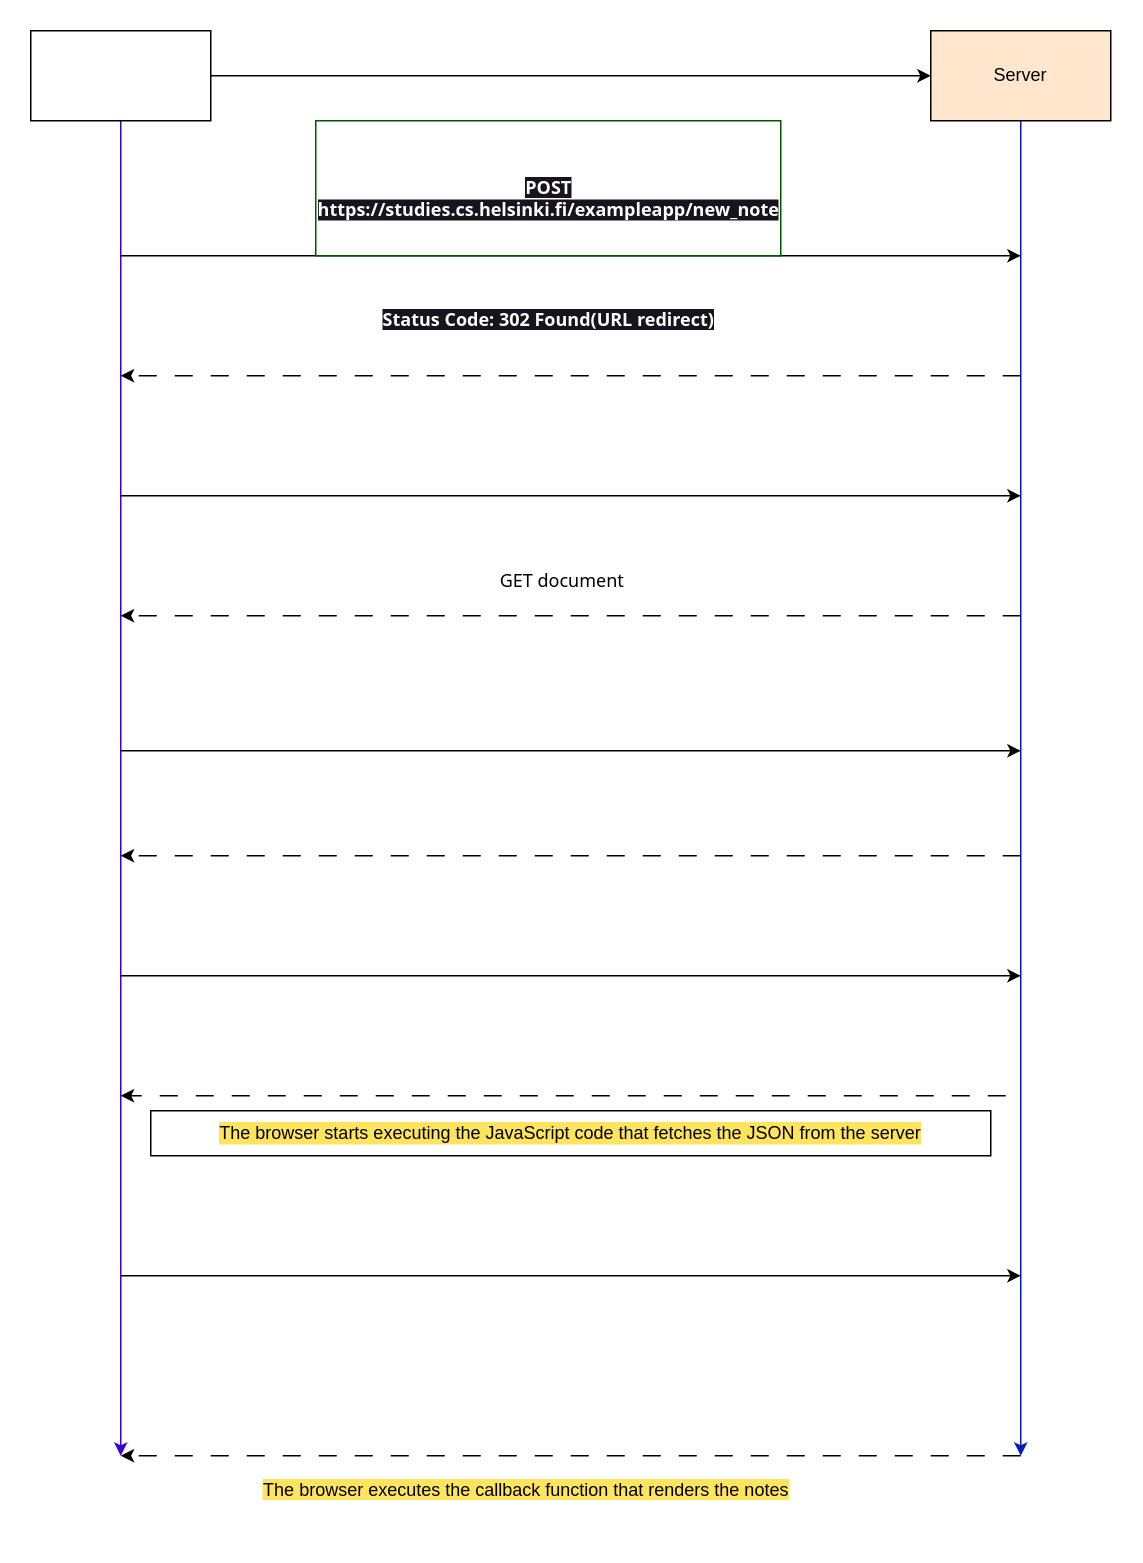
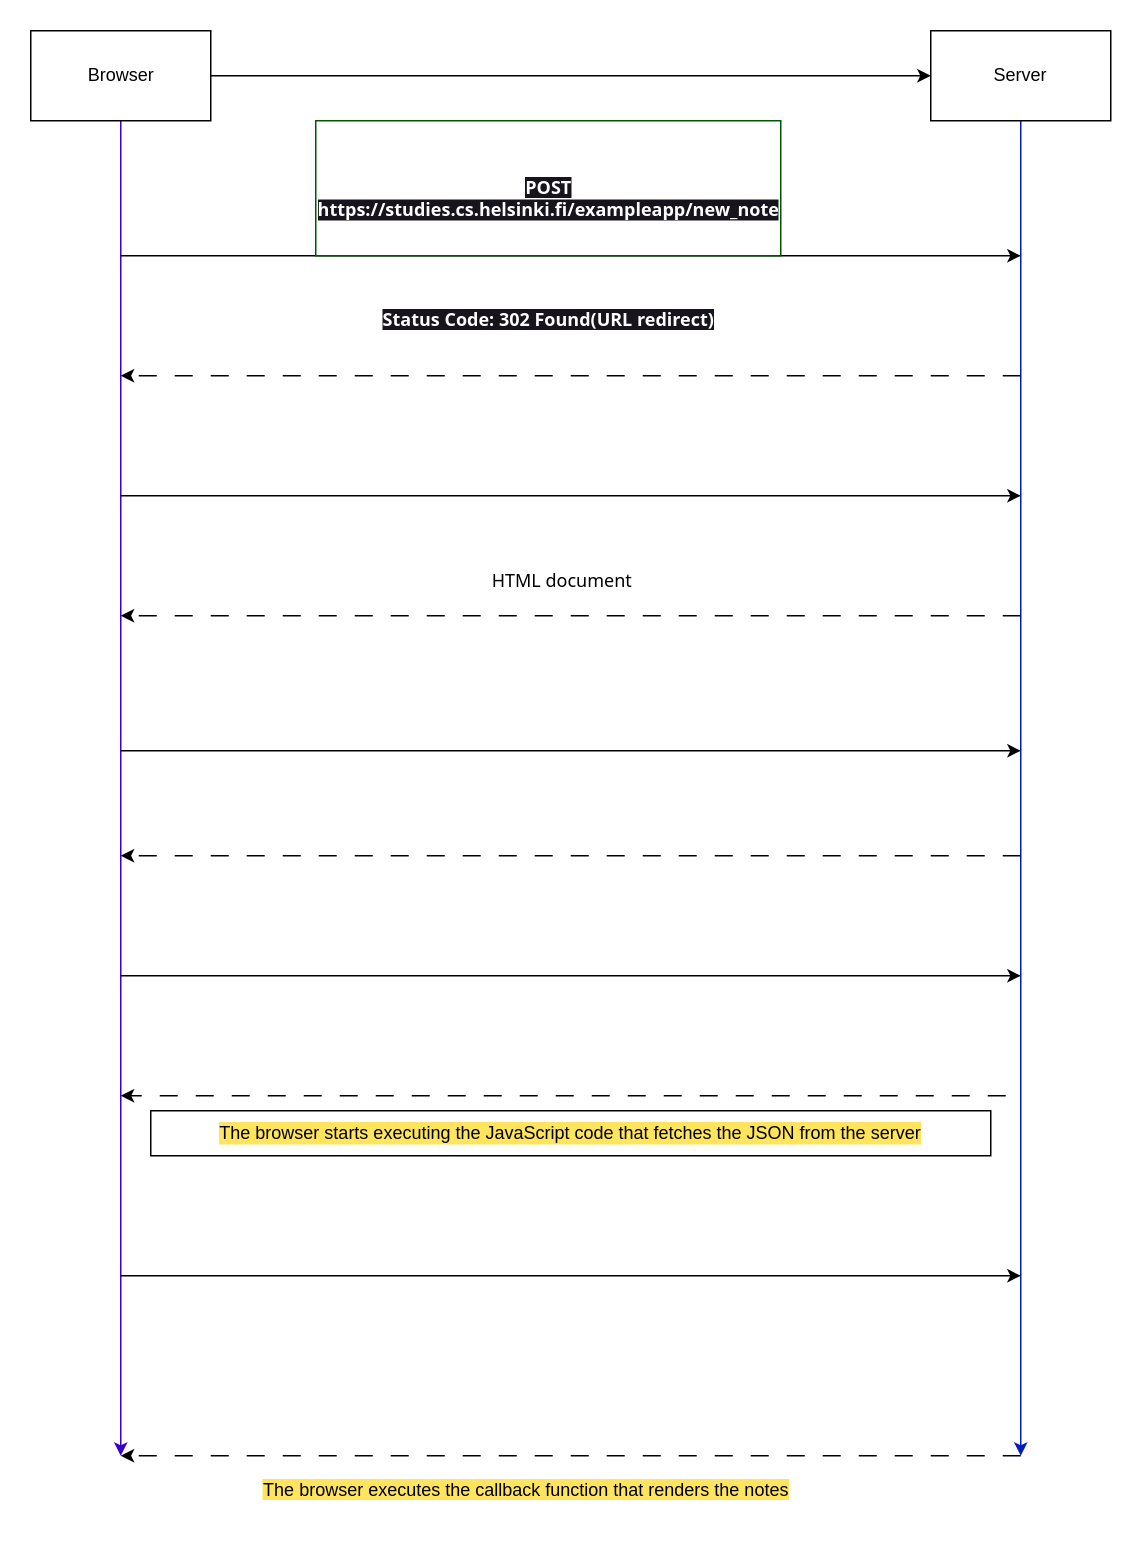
  <mxCell id="0" />
  <mxCell id="1" parent="0" />
  <mxCell id="2" value="" style="edgeStyle=none;html=1;entryX=0;entryY=0.5;entryDx=0;entryDy=0;" edge="1" parent="1" source="4" target="6"><mxGeometry relative="1" as="geometry"><mxPoint x="540" y="50" as="targetPoint" /></mxGeometry></mxCell>
  <mxCell id="3" value="" style="edgeStyle=none;html=1;fillColor=#6a00ff;strokeColor=#3700CC;" edge="1" parent="1" source="4"><mxGeometry relative="1" as="geometry"><mxPoint x="80" y="970" as="targetPoint" /><Array as="points"><mxPoint x="80" y="720" /></Array></mxGeometry></mxCell>
  <mxCell id="4" value="" style="rounded=0;whiteSpace=wrap;html=1;" vertex="1" parent="1"><mxGeometry x="20" y="20" width="120" height="60" as="geometry" /></mxCell>
  <mxCell id="5" style="edgeStyle=none;html=1;fillColor=#0050ef;strokeColor=#001DBC;" edge="1" parent="1" source="6"><mxGeometry relative="1" as="geometry"><mxPoint x="680" y="970" as="targetPoint" /><Array as="points"><mxPoint x="680" y="220" /></Array></mxGeometry></mxCell>
- <mxCell id="6" value="Server&lt;br&gt;" style="rounded=0;whiteSpace=wrap;html=1;fillColor=#ffe6cc;" vertex="1" parent="1"><mxGeometry x="620" y="20" width="120" height="60" as="geometry" /></mxCell>
+ <mxCell id="6" value="Server&lt;br&gt;" style="rounded=0;whiteSpace=wrap;html=1;" vertex="1" parent="1"><mxGeometry x="620" y="20" width="120" height="60" as="geometry" /></mxCell>
+ <mxCell id="7" value="Browser&lt;br&gt;" style="text;html=1;align=center;verticalAlign=middle;resizable=0;points=[];autosize=1;strokeColor=none;fillColor=none;" vertex="1" parent="1"><mxGeometry x="45" y="35" width="70" height="30" as="geometry" /></mxCell>
  <mxCell id="8" value="" style="endArrow=classic;html=1;" edge="1" parent="1"><mxGeometry width="50" height="50" relative="1" as="geometry"><mxPoint x="80" y="170" as="sourcePoint" /><mxPoint x="680" y="170" as="targetPoint" /></mxGeometry></mxCell>
  <mxCell id="9" value="&lt;h4&gt;&lt;span style=&quot;background-color: rgb(23, 20, 29);&quot;&gt;&lt;br&gt;&lt;span style=&quot;font-family: system-ui, sans-serif; text-align: start;&quot;&gt;POST&lt;br&gt;&lt;/span&gt;&lt;span style=&quot;font-family: system-ui, sans-serif; text-align: start;&quot;&gt;https://studies.cs.helsinki.fi/exampleapp/new_note&lt;/span&gt;&lt;/span&gt;&lt;/h4&gt;" style="text;html=1;align=center;verticalAlign=middle;resizable=0;points=[];autosize=1;strokeColor=#005700;fillColor=none;fontColor=#ffffff;" vertex="1" parent="1"><mxGeometry x="210" y="80" width="310" height="90" as="geometry" /></mxCell>
  <mxCell id="10" value="&lt;h4&gt;&lt;span style=&quot;background-color: rgb(23, 20, 29);&quot;&gt;&lt;br&gt;&lt;span style=&quot;font-family: system-ui, sans-serif; text-align: start;&quot;&gt;Status Code: 302 Found(URL redirect)&lt;/span&gt;&lt;/span&gt;&lt;/h4&gt;" style="text;html=1;align=center;verticalAlign=middle;resizable=0;points=[];autosize=1;strokeColor=none;fillColor=none;fontColor=#FFFFFF;" vertex="1" parent="1"><mxGeometry x="250" y="165" width="230" height="80" as="geometry" /></mxCell>
  <mxCell id="11" value="" style="endArrow=classic;html=1;fontColor=#FFFFFF;jumpStyle=gap;dashed=1;dashPattern=12 12;" edge="1" parent="1"><mxGeometry relative="1" as="geometry"><mxPoint x="680" y="250" as="sourcePoint" /><mxPoint x="80" y="250" as="targetPoint" /></mxGeometry></mxCell>
  <mxCell id="12" value="" style="edgeLabel;resizable=0;html=1;align=center;verticalAlign=middle;labelBackgroundColor=#17141d;strokeColor=default;fontColor=#FFFFFF;fillColor=none;" connectable="0" vertex="1" parent="11"><mxGeometry relative="1" as="geometry" /></mxCell>
  <mxCell id="13" value="" style="edgeLabel;resizable=0;html=1;align=left;verticalAlign=bottom;labelBackgroundColor=#17141d;strokeColor=default;fontColor=#FFFFFF;fillColor=none;" connectable="0" vertex="1" parent="11"><mxGeometry x="-1" relative="1" as="geometry" /></mxCell>
  <mxCell id="14" value="" style="edgeLabel;resizable=0;html=1;align=right;verticalAlign=bottom;labelBackgroundColor=#17141d;strokeColor=default;fontColor=#FFFFFF;fillColor=none;" connectable="0" vertex="1" parent="11"><mxGeometry x="1" relative="1" as="geometry" /></mxCell>
  <mxCell id="15" value="" style="endArrow=classic;html=1;" edge="1" parent="1"><mxGeometry width="50" height="50" relative="1" as="geometry"><mxPoint x="80" y="330" as="sourcePoint" /><mxPoint x="680" y="330" as="targetPoint" /></mxGeometry></mxCell>
  <mxCell id="16" value="&lt;div style=&quot;display: flex; line-height: 20px; padding-left: 8px; gap: 12px; user-select: text;&quot; class=&quot;row&quot;&gt;&lt;div style=&quot;display: flex; overflow-wrap: anywhere; margin-inline-end: 14px;&quot; class=&quot;header-value&quot;&gt;&lt;span style=&quot;white-space: pre;&quot;&gt;&#09;&lt;/span&gt;&lt;div style=&quot;display: flex; overflow-wrap: anywhere; margin-inline-end: 14px;&quot; class=&quot;header-value&quot;&gt;&lt;br&gt;&lt;/div&gt;GET&amp;nbsp;&lt;span style=&quot;background-color: initial;&quot;&gt;&amp;nbsp;&lt;/span&gt;&lt;span style=&quot;background-color: initial;&quot;&gt;https://studies.cs.helsinki.fi/exampleapp/notes&lt;/span&gt;&lt;/div&gt;&lt;div&gt;&lt;br&gt;&lt;/div&gt;&lt;/div&gt;&lt;div style=&quot;display: flex; line-height: 20px; padding-left: 8px; gap: 12px; user-select: text;&quot; class=&quot;row&quot;&gt;&lt;/div&gt;" style="text;html=1;align=center;verticalAlign=middle;resizable=0;points=[];autosize=1;strokeColor=none;fillColor=none;fontColor=#FFFFFF;" vertex="1" parent="1"><mxGeometry x="165" y="285" width="370" height="30" as="geometry" /></mxCell>
  <mxCell id="17" value="" style="endArrow=classic;html=1;" edge="1" parent="1"><mxGeometry width="50" height="50" relative="1" as="geometry"><mxPoint x="80" y="500" as="sourcePoint" /><mxPoint x="680" y="500" as="targetPoint" /></mxGeometry></mxCell>
  <mxCell id="18" value="&lt;span style=&quot;color: rgba(0, 0, 0, 0); font-family: monospace; font-size: 0px; text-align: start;&quot;&gt;%3CmxGraphModel%3E%3Croot%3E%3CmxCell%20id%3D%220%22%2F%3E%3CmxCell%20id%3D%221%22%20parent%3D%220%22%2F%3E%3CmxCell%20id%3D%222%22%20value%3D%22%26lt%3Bdiv%20style%3D%26quot%3Bdisplay%3A%20flex%3B%20line-height%3A%2020px%3B%20padding-left%3A%208px%3B%20gap%3A%2012px%3B%20user-select%3A%20text%3B%26quot%3B%20class%3D%26quot%3Brow%26quot%3B%26gt%3B%26lt%3Bdiv%20style%3D%26quot%3Bdisplay%3A%20flex%3B%20overflow-wrap%3A%20anywhere%3B%20margin-inline-end%3A%2014px%3B%26quot%3B%20class%3D%26quot%3Bheader-value%26quot%3B%26gt%3B%26lt%3Bspan%20style%3D%26quot%3Bwhite-space%3A%20pre%3B%26quot%3B%26gt%3B%26%239%3B%26lt%3B%2Fspan%26gt%3B%26lt%3Bdiv%20style%3D%26quot%3Bdisplay%3A%20flex%3B%20overflow-wrap%3A%20anywhere%3B%20margin-inline-end%3A%2014px%3B%26quot%3B%20class%3D%26quot%3Bheader-value%26quot%3B%26gt%3B%26lt%3Bbr%26gt%3B%26lt%3B%2Fdiv%26gt%3BGET%26amp%3Bnbsp%3B%26lt%3Bspan%20style%3D%26quot%3Bbackground-color%3A%20initial%3B%26quot%3B%26gt%3B%26amp%3Bnbsp%3B%26lt%3B%2Fspan%26gt%3B%26lt%3Bspan%20style%3D%26quot%3Bbackground-color%3A%20initial%3B%26quot%3B%26gt%3Bhttps%3A%2F%2Fstudies.cs.helsinki.fi%2Fexampleapp%2Fnotes%26lt%3B%2Fspan%26gt%3B%26lt%3B%2Fdiv%26gt%3B%26lt%3Bdiv%26gt%3B%26lt%3Bbr%26gt%3B%26lt%3B%2Fdiv%26gt%3B%26lt%3B%2Fdiv%26gt%3B%26lt%3Bdiv%20style%3D%26quot%3Bdisplay%3A%20flex%3B%20line-height%3A%2020px%3B%20padding-left%3A%208px%3B%20gap%3A%2012px%3B%20user-select%3A%20text%3B%26quot%3B%20class%3D%26quot%3Brow%26quot%3B%26gt%3B%26lt%3B%2Fdiv%26gt%3B%22%20style%3D%22text%3Bhtml%3D1%3Balign%3Dcenter%3BverticalAlign%3Dmiddle%3Bresizable%3D0%3Bpoints%3D%5B%5D%3Bautosize%3D1%3BstrokeColor%3Dnone%3BfillColor%3Dnone%3BfontColor%3D%23FFFFFF%3B%22%20vertex%3D%221%22%20parent%3D%221%22%3E%3CmxGeometry%20x%3D%22225%22%20y%3D%22315%22%20width%3D%22370%22%20height%3D%2230%22%20as%3D%22geometry%22%2F%3E%3C%2FmxCell%3E%3C%2Froot%3E%3C%2FmxGraphModel%3E&lt;/span&gt;" style="text;html=1;align=center;verticalAlign=middle;resizable=0;points=[];autosize=1;strokeColor=none;fillColor=none;fontColor=#FFFFFF;" vertex="1" parent="1"><mxGeometry x="350" y="365" width="20" height="30" as="geometry" /></mxCell>
- <mxCell id="19" value="&lt;div&gt;&lt;div&gt;&lt;div style=&quot;display: flex; line-height: 20px; padding-left: 8px; gap: 12px; user-select: text; margin-top: 2px; font-family: system-ui, sans-serif; text-align: start;&quot; class=&quot;row&quot;&gt;&lt;div style=&quot;&quot;&gt;&lt;span style=&quot;&quot;&gt;GET document&lt;/span&gt;&lt;/div&gt;&lt;/div&gt;&lt;div style=&quot;display: flex; line-height: 20px; padding-left: 8px; gap: 12px; user-select: text; font-family: system-ui, sans-serif; text-align: start;&quot; class=&quot;row&quot;&gt;&lt;/div&gt;&lt;/div&gt;&lt;/div&gt;" style="text;html=1;align=center;verticalAlign=middle;resizable=0;points=[];autosize=1;strokeColor=none;fillColor=none;fontColor=default;labelBackgroundColor=default;" vertex="1" parent="1"><mxGeometry x="310" y="365" width="120" height="40" as="geometry" /></mxCell>
+ <mxCell id="19" value="&lt;div&gt;&lt;div&gt;&lt;div style=&quot;display: flex; line-height: 20px; padding-left: 8px; gap: 12px; user-select: text; margin-top: 2px; font-family: system-ui, sans-serif; text-align: start;&quot; class=&quot;row&quot;&gt;&lt;div style=&quot;&quot;&gt;&lt;span style=&quot;&quot;&gt;HTML document&lt;/span&gt;&lt;/div&gt;&lt;/div&gt;&lt;div style=&quot;display: flex; line-height: 20px; padding-left: 8px; gap: 12px; user-select: text; font-family: system-ui, sans-serif; text-align: start;&quot; class=&quot;row&quot;&gt;&lt;/div&gt;&lt;/div&gt;&lt;/div&gt;" style="text;html=1;align=center;verticalAlign=middle;resizable=0;points=[];autosize=1;strokeColor=none;fillColor=none;fontColor=default;labelBackgroundColor=default;" vertex="1" parent="1"><mxGeometry x="310" y="365" width="120" height="40" as="geometry" /></mxCell>
  <mxCell id="20" value="" style="endArrow=classic;html=1;fontColor=#FFFFFF;jumpStyle=gap;dashed=1;dashPattern=12 12;" edge="1" parent="1"><mxGeometry relative="1" as="geometry"><mxPoint x="680" y="410" as="sourcePoint" /><mxPoint x="80" y="410" as="targetPoint" /></mxGeometry></mxCell>
  <mxCell id="21" value="" style="edgeLabel;resizable=0;html=1;align=center;verticalAlign=middle;labelBackgroundColor=#17141d;strokeColor=default;fontColor=#FFFFFF;fillColor=none;" connectable="0" vertex="1" parent="20"><mxGeometry relative="1" as="geometry" /></mxCell>
  <mxCell id="22" value="" style="edgeLabel;resizable=0;html=1;align=left;verticalAlign=bottom;labelBackgroundColor=#17141d;strokeColor=default;fontColor=#FFFFFF;fillColor=none;" connectable="0" vertex="1" parent="20"><mxGeometry x="-1" relative="1" as="geometry" /></mxCell>
  <mxCell id="23" value="" style="edgeLabel;resizable=0;html=1;align=right;verticalAlign=bottom;labelBackgroundColor=#17141d;strokeColor=default;fontColor=#FFFFFF;fillColor=none;" connectable="0" vertex="1" parent="20"><mxGeometry x="1" relative="1" as="geometry" /></mxCell>
  <mxCell id="24" value="&lt;div style=&quot;display: flex; line-height: 20px; padding-left: 8px; gap: 12px; user-select: text; margin-top: 2px; font-family: system-ui, sans-serif; text-align: start;&quot; class=&quot;row&quot;&gt;&lt;div style=&quot;word-break: break-all; display: flex; align-items: center; gap: 2px;&quot; class=&quot;header-value&quot;&gt;&lt;font style=&quot;&quot; color=&quot;#ffffff&quot;&gt;GET https://studies.cs.helsinki.fi/exampleapp/main.css&lt;/font&gt;&lt;/div&gt;&lt;div style=&quot;color: rgb(31, 31, 31);&quot;&gt;&lt;br&gt;&lt;/div&gt;&lt;/div&gt;&lt;div style=&quot;display: flex; line-height: 20px; padding-left: 8px; gap: 12px; user-select: text; color: rgb(31, 31, 31); font-family: system-ui, sans-serif; text-align: start; background-color: rgb(255, 255, 255);&quot; class=&quot;row&quot;&gt;&lt;/div&gt;" style="text;html=1;align=center;verticalAlign=middle;resizable=0;points=[];autosize=1;strokeColor=none;fillColor=none;fontColor=default;" vertex="1" parent="1"><mxGeometry x="210" y="450" width="330" height="40" as="geometry" /></mxCell>
  <mxCell id="25" value="" style="endArrow=classic;html=1;fontColor=#FFFFFF;jumpStyle=gap;dashed=1;dashPattern=12 12;" edge="1" parent="1"><mxGeometry relative="1" as="geometry"><mxPoint x="680" y="570" as="sourcePoint" /><mxPoint x="80" y="570" as="targetPoint" /></mxGeometry></mxCell>
  <mxCell id="26" value="" style="edgeLabel;resizable=0;html=1;align=center;verticalAlign=middle;labelBackgroundColor=#17141d;strokeColor=default;fontColor=#FFFFFF;fillColor=none;" connectable="0" vertex="1" parent="25"><mxGeometry relative="1" as="geometry" /></mxCell>
  <mxCell id="27" value="" style="edgeLabel;resizable=0;html=1;align=left;verticalAlign=bottom;labelBackgroundColor=#17141d;strokeColor=default;fontColor=#FFFFFF;fillColor=none;" connectable="0" vertex="1" parent="25"><mxGeometry x="-1" relative="1" as="geometry" /></mxCell>
  <mxCell id="28" value="" style="edgeLabel;resizable=0;html=1;align=right;verticalAlign=bottom;labelBackgroundColor=#17141d;strokeColor=default;fontColor=#FFFFFF;fillColor=none;" connectable="0" vertex="1" parent="25"><mxGeometry x="1" relative="1" as="geometry" /></mxCell>
  <mxCell id="29" value="" style="endArrow=classic;html=1;" edge="1" parent="1"><mxGeometry width="50" height="50" relative="1" as="geometry"><mxPoint x="80" y="650" as="sourcePoint" /><mxPoint x="680" y="650" as="targetPoint" /></mxGeometry></mxCell>
  <mxCell id="30" value="&lt;div style=&quot;word-break: break-all; display: flex; align-items: center; gap: 2px;&quot; class=&quot;header-value&quot;&gt;&lt;font color=&quot;#ffffff&quot;&gt;GET https://studies.cs.helsinki.fi/exampleapp/main.js&lt;/font&gt;&lt;font color=&quot;#ffffff&quot;&gt;&lt;br&gt;&lt;/font&gt;&lt;/div&gt;&lt;div style=&quot;color: rgb(31, 31, 31);&quot;&gt;&lt;br style=&quot;font-family: system-ui, sans-serif; text-align: start;&quot;&gt;&lt;/div&gt;" style="text;html=1;align=center;verticalAlign=middle;resizable=0;points=[];autosize=1;strokeColor=none;fillColor=none;fontColor=#FFFFFF;" vertex="1" parent="1"><mxGeometry x="195" y="615" width="310" height="40" as="geometry" /></mxCell>
  <mxCell id="31" value="" style="endArrow=classic;html=1;fontColor=#FFFFFF;jumpStyle=gap;dashed=1;dashPattern=12 12;" edge="1" parent="1"><mxGeometry relative="1" as="geometry"><mxPoint x="670" y="730" as="sourcePoint" /><mxPoint x="80" y="730" as="targetPoint" /></mxGeometry></mxCell>
  <mxCell id="32" value="" style="edgeLabel;resizable=0;html=1;align=center;verticalAlign=middle;labelBackgroundColor=#17141d;strokeColor=default;fontColor=#FFFFFF;fillColor=none;" connectable="0" vertex="1" parent="31"><mxGeometry relative="1" as="geometry" /></mxCell>
  <mxCell id="33" value="" style="edgeLabel;resizable=0;html=1;align=left;verticalAlign=bottom;labelBackgroundColor=#17141d;strokeColor=default;fontColor=#FFFFFF;fillColor=none;" connectable="0" vertex="1" parent="31"><mxGeometry x="-1" relative="1" as="geometry" /></mxCell>
  <mxCell id="34" value="" style="edgeLabel;resizable=0;html=1;align=right;verticalAlign=bottom;labelBackgroundColor=#17141d;strokeColor=default;fontColor=#FFFFFF;fillColor=none;" connectable="0" vertex="1" parent="31"><mxGeometry x="1" relative="1" as="geometry" /></mxCell>
  <mxCell id="35" value="the JavaScript fle&lt;br&gt;" style="text;html=1;align=center;verticalAlign=middle;resizable=0;points=[];autosize=1;strokeColor=none;fillColor=none;fontColor=#FFFFFF;" vertex="1" parent="1"><mxGeometry x="320" y="680" width="120" height="30" as="geometry" /></mxCell>
  <mxCell id="36" value="&lt;font color=&quot;#000000&quot;&gt;The browser starts executing the JavaScript code that fetches the JSON from the server&lt;br&gt;&lt;/font&gt;" style="rounded=1;whiteSpace=wrap;html=1;labelBackgroundColor=#FFE45E;strokeColor=default;fontColor=#FFFFFF;fillColor=none;arcSize=0;" vertex="1" parent="1"><mxGeometry x="100" y="740" width="560" height="30" as="geometry" /></mxCell>
  <mxCell id="37" value="&lt;br&gt;&lt;span style=&quot;font-family: system-ui, sans-serif; text-align: start;&quot;&gt;&lt;font style=&quot;&quot; color=&quot;#ffffff&quot;&gt;GET &lt;br&gt;https://studies.cs.helsinki.fi/exampleapp/data.json&lt;/font&gt;&lt;/span&gt;" style="text;html=1;align=center;verticalAlign=middle;resizable=0;points=[];autosize=1;strokeColor=none;fillColor=none;fontColor=#000000;" vertex="1" parent="1"><mxGeometry x="205" y="790" width="290" height="60" as="geometry" /></mxCell>
  <mxCell id="38" value="" style="endArrow=classic;html=1;" edge="1" parent="1"><mxGeometry width="50" height="50" relative="1" as="geometry"><mxPoint x="80" y="850" as="sourcePoint" /><mxPoint x="680" y="850" as="targetPoint" /></mxGeometry></mxCell>
  <mxCell id="39" value="" style="endArrow=classic;html=1;fontColor=#FFFFFF;jumpStyle=gap;dashed=1;dashPattern=12 12;" edge="1" parent="1"><mxGeometry relative="1" as="geometry"><mxPoint x="680" y="970" as="sourcePoint" /><mxPoint x="80" y="970" as="targetPoint" /></mxGeometry></mxCell>
  <mxCell id="40" value="" style="edgeLabel;resizable=0;html=1;align=center;verticalAlign=middle;labelBackgroundColor=#17141d;strokeColor=default;fontColor=#FFFFFF;fillColor=none;" connectable="0" vertex="1" parent="39"><mxGeometry relative="1" as="geometry" /></mxCell>
  <mxCell id="41" value="" style="edgeLabel;resizable=0;html=1;align=left;verticalAlign=bottom;labelBackgroundColor=#17141d;strokeColor=default;fontColor=#FFFFFF;fillColor=none;" connectable="0" vertex="1" parent="39"><mxGeometry x="-1" relative="1" as="geometry" /></mxCell>
  <mxCell id="42" value="" style="edgeLabel;resizable=0;html=1;align=right;verticalAlign=bottom;labelBackgroundColor=#17141d;strokeColor=default;fontColor=#FFFFFF;fillColor=none;" connectable="0" vertex="1" parent="39"><mxGeometry x="1" relative="1" as="geometry" /></mxCell>
  <mxCell id="43" value="[{&quot;content&quot;: &quot;HTML is easy&quot;, &quot;date&quot;: &quot;2023-1-1&quot;}]" style="text;html=1;align=center;verticalAlign=middle;resizable=0;points=[];autosize=1;strokeColor=none;fillColor=none;fontColor=#FFFFFF;" vertex="1" parent="1"><mxGeometry x="215" y="920" width="280" height="30" as="geometry" /></mxCell>
  <mxCell id="44" value="&lt;span style=&quot;color: rgb(0, 0, 0); background-color: rgb(255, 228, 94);&quot;&gt;The browser executes the callback function that renders the notes&lt;br&gt;&lt;br&gt;&lt;/span&gt;" style="text;html=1;align=center;verticalAlign=middle;resizable=0;points=[];autosize=1;strokeColor=none;fillColor=none;fontColor=#FFFFFF;" vertex="1" parent="1"><mxGeometry x="165" y="980" width="370" height="40" as="geometry" /></mxCell>
